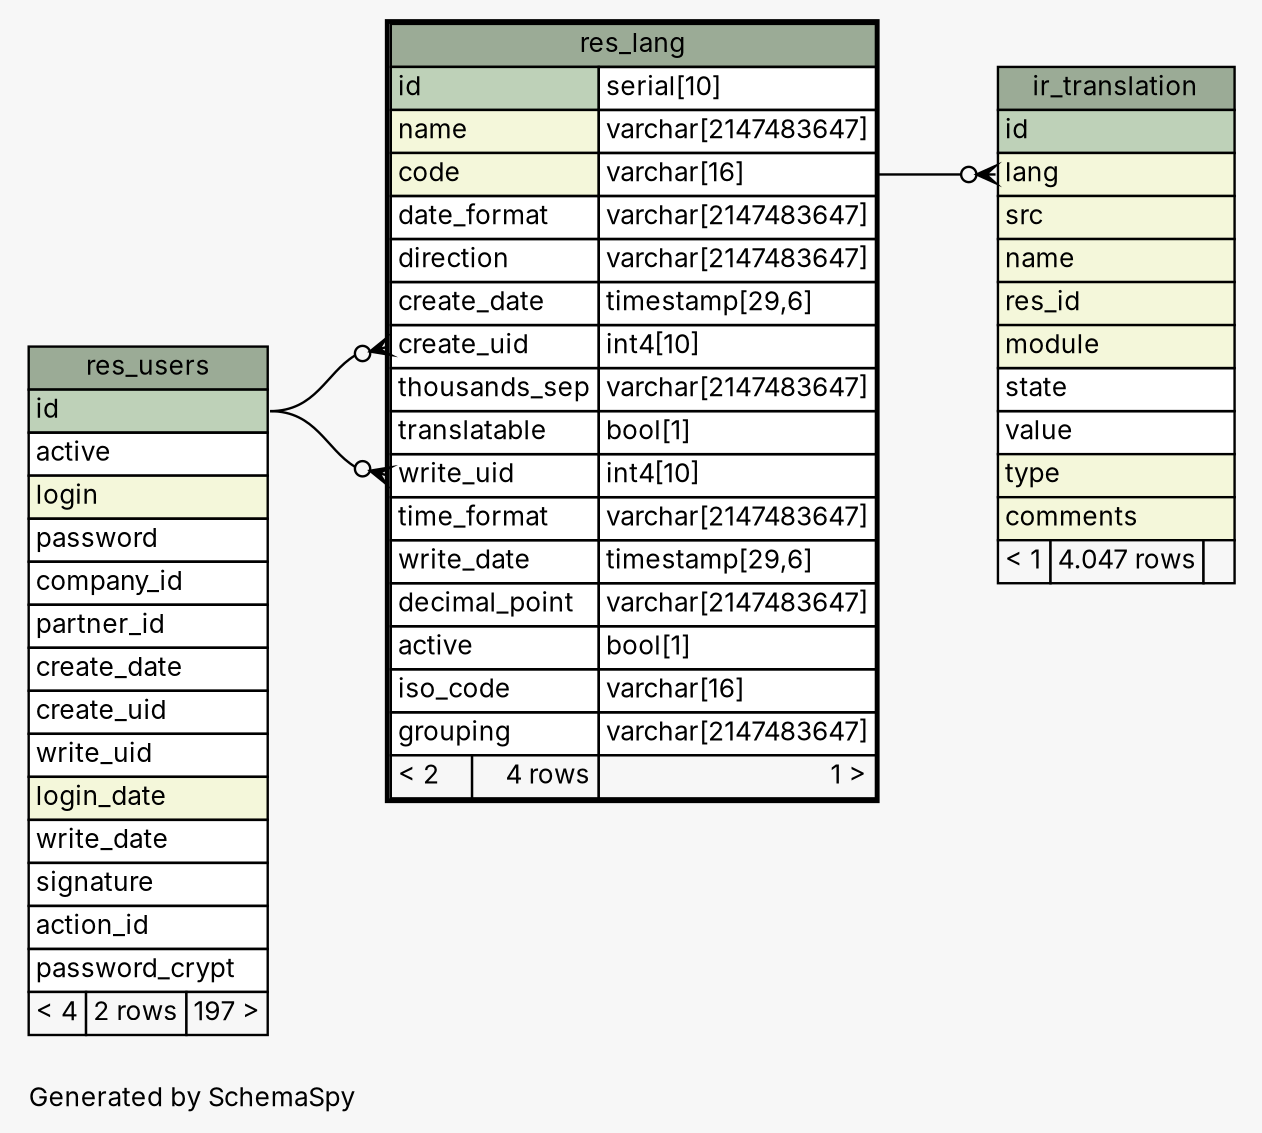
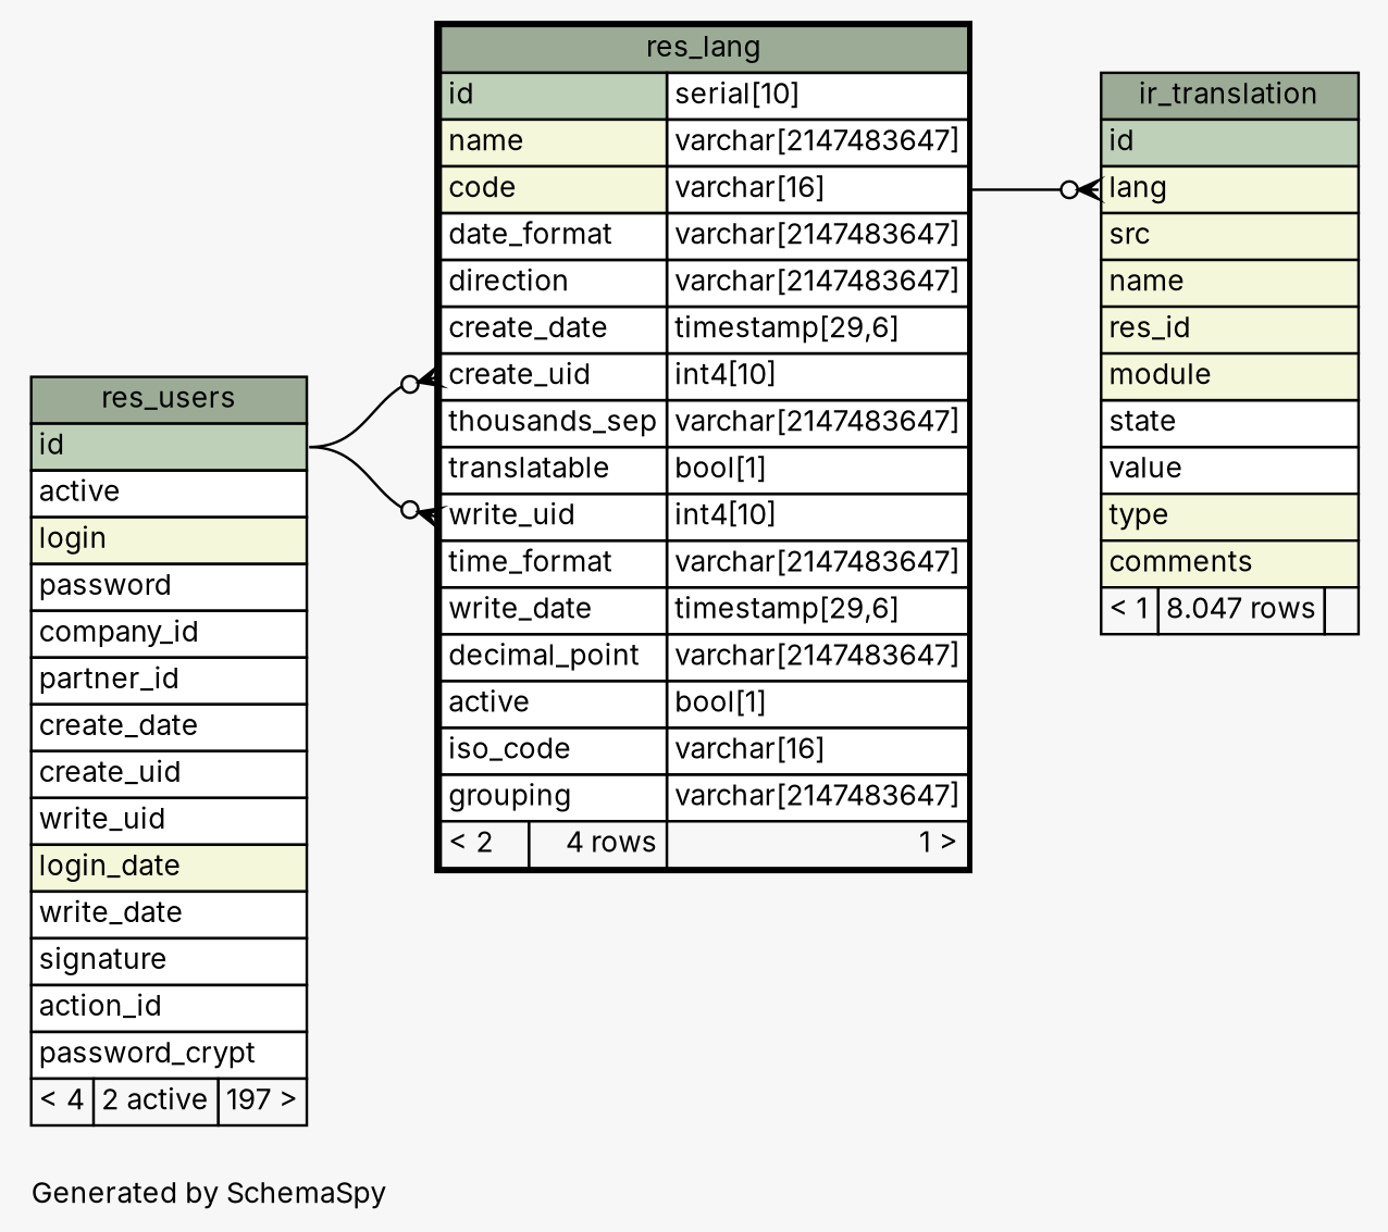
  digraph {
    bgcolor="#f7f7f7"
    fontname=Inter
    fontsize=11
    label="\nGenerated by SchemaSpy"
    labeljust=l
    nodesep=0.18
    rankdir=RL
    ranksep=0.46
    node [fontname=Inter fontsize=11 shape=plaintext]
    edge [arrowhead=none arrowsize=0.8 arrowtail=crowodot dir=back fontname=Inter headport="id:e"]
-   n1 [label=<     <TABLE BORDER="0" CELLBORDER="1" CELLSPACING="0" BGCOLOR="#ffffff">       <TR><TD COLSPAN="3" BGCOLOR="#9bab96" ALIGN="CENTER">ir_translation</TD></TR>       <TR><TD PORT="id" COLSPAN="3" BGCOLOR="#bed1b8" ALIGN="LEFT">id</TD></TR>       <TR><TD PORT="lang" COLSPAN="3" BGCOLOR="#f4f7da" ALIGN="LEFT">lang</TD></TR>       <TR><TD PORT="src" COLSPAN="3" BGCOLOR="#f4f7da" ALIGN="LEFT">src</TD></TR>       <TR><TD PORT="name" COLSPAN="3" BGCOLOR="#f4f7da" ALIGN="LEFT">name</TD></TR>       <TR><TD PORT="res_id" COLSPAN="3" BGCOLOR="#f4f7da" ALIGN="LEFT">res_id</TD></TR>       <TR><TD PORT="module" COLSPAN="3" BGCOLOR="#f4f7da" ALIGN="LEFT">module</TD></TR>       <TR><TD PORT="state" COLSPAN="3" ALIGN="LEFT">state</TD></TR>       <TR><TD PORT="value" COLSPAN="3" ALIGN="LEFT">value</TD></TR>       <TR><TD PORT="type" COLSPAN="3" BGCOLOR="#f4f7da" ALIGN="LEFT">type</TD></TR>       <TR><TD PORT="comments" COLSPAN="3" BGCOLOR="#f4f7da" ALIGN="LEFT">comments</TD></TR>       <TR><TD ALIGN="LEFT" BGCOLOR="#f7f7f7">&lt; 1</TD><TD ALIGN="RIGHT" BGCOLOR="#f7f7f7">4.047 rows</TD><TD ALIGN="RIGHT" BGCOLOR="#f7f7f7">  </TD></TR>     </TABLE>>]
+   n1 [label=<     <TABLE BORDER="0" CELLBORDER="1" CELLSPACING="0" BGCOLOR="#ffffff">       <TR><TD COLSPAN="3" BGCOLOR="#9bab96" ALIGN="CENTER">ir_translation</TD></TR>       <TR><TD PORT="id" COLSPAN="3" BGCOLOR="#bed1b8" ALIGN="LEFT">id</TD></TR>       <TR><TD PORT="lang" COLSPAN="3" BGCOLOR="#f4f7da" ALIGN="LEFT">lang</TD></TR>       <TR><TD PORT="src" COLSPAN="3" BGCOLOR="#f4f7da" ALIGN="LEFT">src</TD></TR>       <TR><TD PORT="name" COLSPAN="3" BGCOLOR="#f4f7da" ALIGN="LEFT">name</TD></TR>       <TR><TD PORT="res_id" COLSPAN="3" BGCOLOR="#f4f7da" ALIGN="LEFT">res_id</TD></TR>       <TR><TD PORT="module" COLSPAN="3" BGCOLOR="#f4f7da" ALIGN="LEFT">module</TD></TR>       <TR><TD PORT="state" COLSPAN="3" ALIGN="LEFT">state</TD></TR>       <TR><TD PORT="value" COLSPAN="3" ALIGN="LEFT">value</TD></TR>       <TR><TD PORT="type" COLSPAN="3" BGCOLOR="#f4f7da" ALIGN="LEFT">type</TD></TR>       <TR><TD PORT="comments" COLSPAN="3" BGCOLOR="#f4f7da" ALIGN="LEFT">comments</TD></TR>       <TR><TD ALIGN="LEFT" BGCOLOR="#f7f7f7">&lt; 1</TD><TD ALIGN="RIGHT" BGCOLOR="#f7f7f7">8.047 rows</TD><TD ALIGN="RIGHT" BGCOLOR="#f7f7f7">  </TD></TR>     </TABLE>>]
    n2 [label=<     <TABLE BORDER="2" CELLBORDER="1" CELLSPACING="0" BGCOLOR="#ffffff">       <TR><TD COLSPAN="3" BGCOLOR="#9bab96" ALIGN="CENTER">res_lang</TD></TR>       <TR><TD PORT="id" COLSPAN="2" BGCOLOR="#bed1b8" ALIGN="LEFT">id</TD><TD PORT="id.type" ALIGN="LEFT">serial[10]</TD></TR>       <TR><TD PORT="name" COLSPAN="2" BGCOLOR="#f4f7da" ALIGN="LEFT">name</TD><TD PORT="name.type" ALIGN="LEFT">varchar[2147483647]</TD></TR>       <TR><TD PORT="code" COLSPAN="2" BGCOLOR="#f4f7da" ALIGN="LEFT">code</TD><TD PORT="code.type" ALIGN="LEFT">varchar[16]</TD></TR>       <TR><TD PORT="date_format" COLSPAN="2" ALIGN="LEFT">date_format</TD><TD PORT="date_format.type" ALIGN="LEFT">varchar[2147483647]</TD></TR>       <TR><TD PORT="direction" COLSPAN="2" ALIGN="LEFT">direction</TD><TD PORT="direction.type" ALIGN="LEFT">varchar[2147483647]</TD></TR>       <TR><TD PORT="create_date" COLSPAN="2" ALIGN="LEFT">create_date</TD><TD PORT="create_date.type" ALIGN="LEFT">timestamp[29,6]</TD></TR>       <TR><TD PORT="create_uid" COLSPAN="2" ALIGN="LEFT">create_uid</TD><TD PORT="create_uid.type" ALIGN="LEFT">int4[10]</TD></TR>       <TR><TD PORT="thousands_sep" COLSPAN="2" ALIGN="LEFT">thousands_sep</TD><TD PORT="thousands_sep.type" ALIGN="LEFT">varchar[2147483647]</TD></TR>       <TR><TD PORT="translatable" COLSPAN="2" ALIGN="LEFT">translatable</TD><TD PORT="translatable.type" ALIGN="LEFT">bool[1]</TD></TR>       <TR><TD PORT="write_uid" COLSPAN="2" ALIGN="LEFT">write_uid</TD><TD PORT="write_uid.type" ALIGN="LEFT">int4[10]</TD></TR>       <TR><TD PORT="time_format" COLSPAN="2" ALIGN="LEFT">time_format</TD><TD PORT="time_format.type" ALIGN="LEFT">varchar[2147483647]</TD></TR>       <TR><TD PORT="write_date" COLSPAN="2" ALIGN="LEFT">write_date</TD><TD PORT="write_date.type" ALIGN="LEFT">timestamp[29,6]</TD></TR>       <TR><TD PORT="decimal_point" COLSPAN="2" ALIGN="LEFT">decimal_point</TD><TD PORT="decimal_point.type" ALIGN="LEFT">varchar[2147483647]</TD></TR>       <TR><TD PORT="active" COLSPAN="2" ALIGN="LEFT">active</TD><TD PORT="active.type" ALIGN="LEFT">bool[1]</TD></TR>       <TR><TD PORT="iso_code" COLSPAN="2" ALIGN="LEFT">iso_code</TD><TD PORT="iso_code.type" ALIGN="LEFT">varchar[16]</TD></TR>       <TR><TD PORT="grouping" COLSPAN="2" ALIGN="LEFT">grouping</TD><TD PORT="grouping.type" ALIGN="LEFT">varchar[2147483647]</TD></TR>       <TR><TD ALIGN="LEFT" BGCOLOR="#f7f7f7">&lt; 2</TD><TD ALIGN="RIGHT" BGCOLOR="#f7f7f7">4 rows</TD><TD ALIGN="RIGHT" BGCOLOR="#f7f7f7">1 &gt;</TD></TR>     </TABLE>>]
-   n3 [label=<     <TABLE BORDER="0" CELLBORDER="1" CELLSPACING="0" BGCOLOR="#ffffff">       <TR><TD COLSPAN="3" BGCOLOR="#9bab96" ALIGN="CENTER">res_users</TD></TR>       <TR><TD PORT="id" COLSPAN="3" BGCOLOR="#bed1b8" ALIGN="LEFT">id</TD></TR>       <TR><TD PORT="active" COLSPAN="3" ALIGN="LEFT">active</TD></TR>       <TR><TD PORT="login" COLSPAN="3" BGCOLOR="#f4f7da" ALIGN="LEFT">login</TD></TR>       <TR><TD PORT="password" COLSPAN="3" ALIGN="LEFT">password</TD></TR>       <TR><TD PORT="company_id" COLSPAN="3" ALIGN="LEFT">company_id</TD></TR>       <TR><TD PORT="partner_id" COLSPAN="3" ALIGN="LEFT">partner_id</TD></TR>       <TR><TD PORT="create_date" COLSPAN="3" ALIGN="LEFT">create_date</TD></TR>       <TR><TD PORT="create_uid" COLSPAN="3" ALIGN="LEFT">create_uid</TD></TR>       <TR><TD PORT="write_uid" COLSPAN="3" ALIGN="LEFT">write_uid</TD></TR>       <TR><TD PORT="login_date" COLSPAN="3" BGCOLOR="#f4f7da" ALIGN="LEFT">login_date</TD></TR>       <TR><TD PORT="write_date" COLSPAN="3" ALIGN="LEFT">write_date</TD></TR>       <TR><TD PORT="signature" COLSPAN="3" ALIGN="LEFT">signature</TD></TR>       <TR><TD PORT="action_id" COLSPAN="3" ALIGN="LEFT">action_id</TD></TR>       <TR><TD PORT="password_crypt" COLSPAN="3" ALIGN="LEFT">password_crypt</TD></TR>       <TR><TD ALIGN="LEFT" BGCOLOR="#f7f7f7">&lt; 4</TD><TD ALIGN="RIGHT" BGCOLOR="#f7f7f7">2 rows</TD><TD ALIGN="RIGHT" BGCOLOR="#f7f7f7">197 &gt;</TD></TR>     </TABLE>>]
+   n3 [label=<     <TABLE BORDER="0" CELLBORDER="1" CELLSPACING="0" BGCOLOR="#ffffff">       <TR><TD COLSPAN="3" BGCOLOR="#9bab96" ALIGN="CENTER">res_users</TD></TR>       <TR><TD PORT="id" COLSPAN="3" BGCOLOR="#bed1b8" ALIGN="LEFT">id</TD></TR>       <TR><TD PORT="active" COLSPAN="3" ALIGN="LEFT">active</TD></TR>       <TR><TD PORT="login" COLSPAN="3" BGCOLOR="#f4f7da" ALIGN="LEFT">login</TD></TR>       <TR><TD PORT="password" COLSPAN="3" ALIGN="LEFT">password</TD></TR>       <TR><TD PORT="company_id" COLSPAN="3" ALIGN="LEFT">company_id</TD></TR>       <TR><TD PORT="partner_id" COLSPAN="3" ALIGN="LEFT">partner_id</TD></TR>       <TR><TD PORT="create_date" COLSPAN="3" ALIGN="LEFT">create_date</TD></TR>       <TR><TD PORT="create_uid" COLSPAN="3" ALIGN="LEFT">create_uid</TD></TR>       <TR><TD PORT="write_uid" COLSPAN="3" ALIGN="LEFT">write_uid</TD></TR>       <TR><TD PORT="login_date" COLSPAN="3" BGCOLOR="#f4f7da" ALIGN="LEFT">login_date</TD></TR>       <TR><TD PORT="write_date" COLSPAN="3" ALIGN="LEFT">write_date</TD></TR>       <TR><TD PORT="signature" COLSPAN="3" ALIGN="LEFT">signature</TD></TR>       <TR><TD PORT="action_id" COLSPAN="3" ALIGN="LEFT">action_id</TD></TR>       <TR><TD PORT="password_crypt" COLSPAN="3" ALIGN="LEFT">password_crypt</TD></TR>       <TR><TD ALIGN="LEFT" BGCOLOR="#f7f7f7">&lt; 4</TD><TD ALIGN="RIGHT" BGCOLOR="#f7f7f7">2 active</TD><TD ALIGN="RIGHT" BGCOLOR="#f7f7f7">197 &gt;</TD></TR>     </TABLE>>]
    n1 -> n2 [headport="code.type:e" tailport="lang:w"]
    n2 -> n3 [tailport="create_uid:w"]
    n2 -> n3 [tailport="write_uid:w"]
  }
